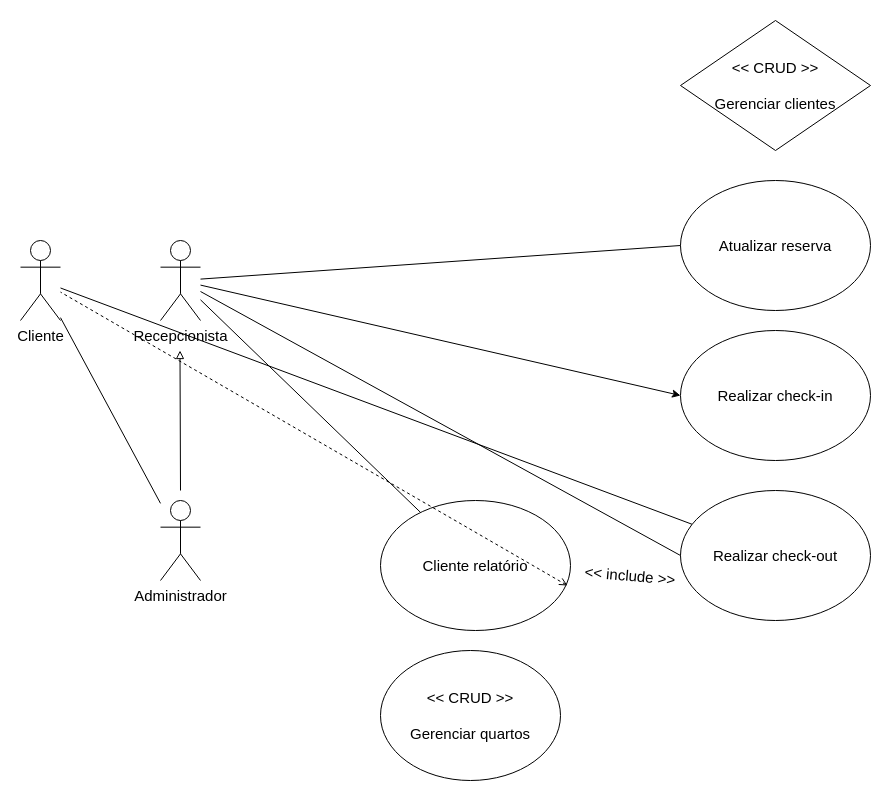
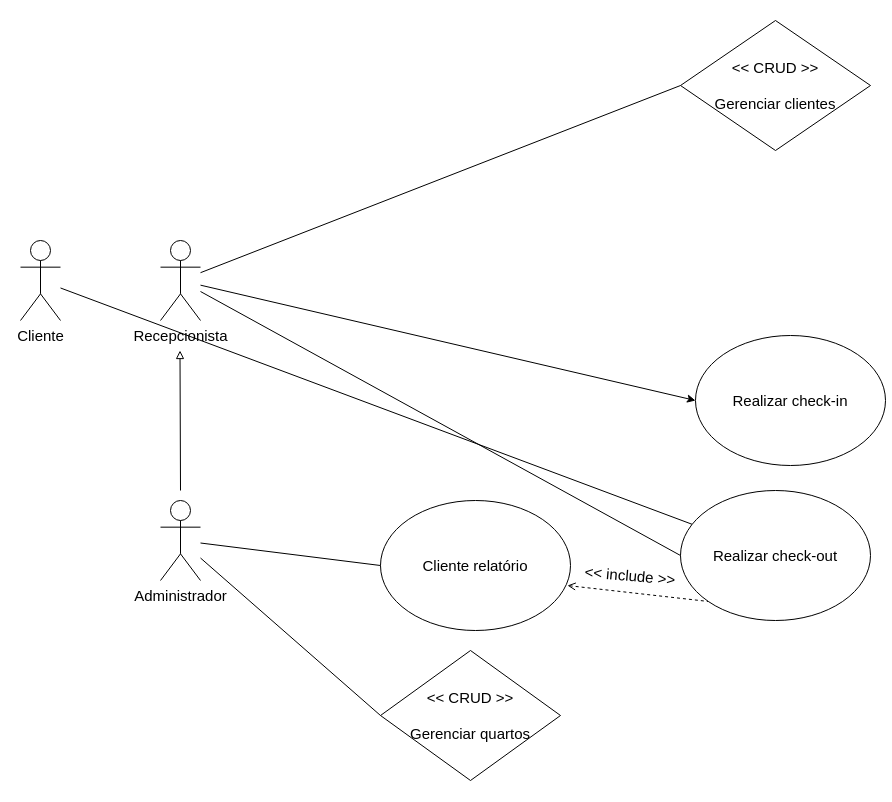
  <mxCell id="0" />
  <mxCell id="1" parent="0" />
  <mxCell id="2" value="&lt;font style=&quot;font-size: 15px&quot;&gt;Cliente&lt;/font&gt;" style="shape=umlActor;verticalLabelPosition=bottom;verticalAlign=top;html=1;outlineConnect=0;" parent="1" vertex="1"><mxGeometry x="20" y="240" width="40" height="80" as="geometry" /></mxCell>
  <mxCell id="3" value="&lt;font style=&quot;font-size: 15px&quot;&gt;Administrador&lt;/font&gt;" style="shape=umlActor;verticalLabelPosition=bottom;verticalAlign=top;html=1;outlineConnect=0;" parent="1" vertex="1"><mxGeometry x="160" y="500" width="40" height="80" as="geometry" /></mxCell>
  <mxCell id="4" value="&lt;font style=&quot;font-size: 15px&quot;&gt;Recepcionista&lt;/font&gt;" style="shape=umlActor;verticalLabelPosition=bottom;verticalAlign=top;html=1;outlineConnect=0;" parent="1" vertex="1"><mxGeometry x="160" y="240" width="40" height="80" as="geometry" /></mxCell>
  <mxCell id="5" value="&amp;lt;&amp;lt; CRUD &amp;gt;&amp;gt;&lt;br&gt;&lt;br&gt;Gerenciar clientes" style="rhombus;whiteSpace=wrap;html=1;fontSize=15;" parent="1" vertex="1"><mxGeometry x="680" y="20" width="190" height="130" as="geometry" /></mxCell>
- <mxCell id="6" value="&amp;lt;&amp;lt; CRUD &amp;gt;&amp;gt;&lt;br&gt;&lt;br&gt;Gerenciar quartos" style="ellipse;whiteSpace=wrap;html=1;fontSize=15;" parent="1" vertex="1"><mxGeometry x="380" y="650" width="180" height="130" as="geometry" /></mxCell>
+ <mxCell id="6" value="&amp;lt;&amp;lt; CRUD &amp;gt;&amp;gt;&lt;br&gt;&lt;br&gt;Gerenciar quartos" style="rhombus;whiteSpace=wrap;html=1;fontSize=15;" parent="1" vertex="1"><mxGeometry x="380" y="650" width="180" height="130" as="geometry" /></mxCell>
  <mxCell id="7" value="" style="endArrow=none;html=1;rounded=0;fontSize=15;" parent="1" source="2" target="12" edge="1"><mxGeometry width="50" height="50" relative="1" as="geometry"><mxPoint x="420" y="440" as="sourcePoint" /><mxPoint x="470" y="390" as="targetPoint" /></mxGeometry></mxCell>
- <mxCell id="8" value="" style="endArrow=none;html=1;rounded=0;fontSize=15;" parent="1" source="4" target="16" edge="1"><mxGeometry width="50" height="50" relative="1" as="geometry"><mxPoint x="360" y="239" as="sourcePoint" /><mxPoint x="590" y="239" as="targetPoint" /></mxGeometry></mxCell>
- <mxCell id="9" value="" style="endArrow=none;html=1;rounded=0;fontSize=15;" parent="1" source="3" target="2" edge="1"><mxGeometry width="50" height="50" relative="1" as="geometry"><mxPoint x="420" y="560.001" as="sourcePoint" /><mxPoint x="580" y="408.89" as="targetPoint" /></mxGeometry></mxCell>
- <mxCell id="10" value="Atualizar reserva" style="ellipse;whiteSpace=wrap;html=1;fontSize=15;" parent="1" vertex="1"><mxGeometry x="680" y="180" width="190" height="130" as="geometry" /></mxCell>
- <mxCell id="11" value="Realizar check-in" style="ellipse;whiteSpace=wrap;html=1;fontSize=15;" parent="1" vertex="1"><mxGeometry x="680" y="330" width="190" height="130" as="geometry" /></mxCell>
+ <mxCell id="8" value="" style="endArrow=none;html=1;rounded=0;fontSize=15;entryX=0;entryY=0.5;entryDx=0;entryDy=0;" parent="1" source="4" target="5" edge="1"><mxGeometry width="50" height="50" relative="1" as="geometry"><mxPoint x="360" y="239" as="sourcePoint" /><mxPoint x="590" y="239" as="targetPoint" /></mxGeometry></mxCell>
+ <mxCell id="9" value="" style="endArrow=none;html=1;rounded=0;fontSize=15;entryX=0;entryY=0.5;entryDx=0;entryDy=0;" parent="1" source="3" target="6" edge="1"><mxGeometry width="50" height="50" relative="1" as="geometry"><mxPoint x="420" y="560.001" as="sourcePoint" /><mxPoint x="580" y="408.89" as="targetPoint" /></mxGeometry></mxCell>
+ <mxCell id="11" value="Realizar check-in" style="ellipse;whiteSpace=wrap;html=1;fontSize=15;" parent="1" vertex="1"><mxGeometry x="695" y="335" width="190" height="130" as="geometry" /></mxCell>
  <mxCell id="12" value="Realizar check-out" style="ellipse;whiteSpace=wrap;html=1;fontSize=15;" parent="1" vertex="1"><mxGeometry x="680" y="490" width="190" height="130" as="geometry" /></mxCell>
- <mxCell id="13" value="" style="endArrow=none;html=1;rounded=0;fontSize=15;entryX=0;entryY=0.5;entryDx=0;entryDy=0;" parent="1" source="4" target="10" edge="1"><mxGeometry width="50" height="50" relative="1" as="geometry"><mxPoint x="340" y="271.667" as="sourcePoint" /><mxPoint x="500" y="125" as="targetPoint" /></mxGeometry></mxCell>
  <mxCell id="14" value="" style="endArrow=classic;html=1;rounded=0;fontSize=15;entryX=0;entryY=0.5;entryDx=0;entryDy=0;" parent="1" source="4" target="11" edge="1"><mxGeometry width="50" height="50" relative="1" as="geometry"><mxPoint x="630" y="363.333" as="sourcePoint" /><mxPoint x="790" y="350" as="targetPoint" /></mxGeometry></mxCell>
  <mxCell id="15" value="" style="endArrow=none;html=1;rounded=0;fontSize=15;exitX=0;exitY=0.5;exitDx=0;exitDy=0;" parent="1" source="12" target="4" edge="1"><mxGeometry width="50" height="50" relative="1" as="geometry"><mxPoint x="780" y="380" as="sourcePoint" /><mxPoint x="880" y="380" as="targetPoint" /></mxGeometry></mxCell>
  <mxCell id="16" value="Cliente relatório" style="ellipse;whiteSpace=wrap;html=1;fontSize=15;" parent="1" vertex="1"><mxGeometry x="380" y="500" width="190" height="130" as="geometry" /></mxCell>
- <mxCell id="17" value="" style="endArrow=none;dashed=1;html=1;rounded=0;fontSize=15;exitX=0.984;exitY=0.654;exitDx=0;exitDy=0;endFill=0;startArrow=open;startFill=0;exitPerimeter=0;" parent="1" source="16" target="2" edge="1"><mxGeometry width="50" height="50" relative="1" as="geometry"><mxPoint x="420" y="420" as="sourcePoint" /><mxPoint x="470" y="370" as="targetPoint" /></mxGeometry></mxCell>
+ <mxCell id="17" value="" style="endArrow=none;dashed=1;html=1;rounded=0;fontSize=15;entryX=0;entryY=1;entryDx=0;entryDy=0;exitX=0.984;exitY=0.654;exitDx=0;exitDy=0;endFill=0;startArrow=open;startFill=0;exitPerimeter=0;" parent="1" source="16" target="12" edge="1"><mxGeometry width="50" height="50" relative="1" as="geometry"><mxPoint x="420" y="420" as="sourcePoint" /><mxPoint x="470" y="370" as="targetPoint" /></mxGeometry></mxCell>
+ <mxCell id="18" value="" style="endArrow=none;html=1;rounded=0;fontSize=15;entryX=0;entryY=0.5;entryDx=0;entryDy=0;" parent="1" source="3" target="16" edge="1"><mxGeometry width="50" height="50" relative="1" as="geometry"><mxPoint x="240" y="520" as="sourcePoint" /><mxPoint x="420" y="677.5" as="targetPoint" /></mxGeometry></mxCell>
  <mxCell id="19" value="&amp;lt;&amp;lt; include &amp;gt;&amp;gt;" style="text;html=1;strokeColor=none;fillColor=none;align=center;verticalAlign=middle;whiteSpace=wrap;rounded=0;fontSize=15;rotation=5;" parent="1" vertex="1"><mxGeometry x="580" y="560" width="100" height="30" as="geometry" /></mxCell>
  <mxCell id="20" value="" style="endArrow=none;html=1;rounded=0;fontSize=15;endFill=0;startArrow=block;startFill=0;" parent="1" edge="1"><mxGeometry width="50" height="50" relative="1" as="geometry"><mxPoint x="179.5" y="350" as="sourcePoint" /><mxPoint x="180" y="490" as="targetPoint" /></mxGeometry></mxCell>
